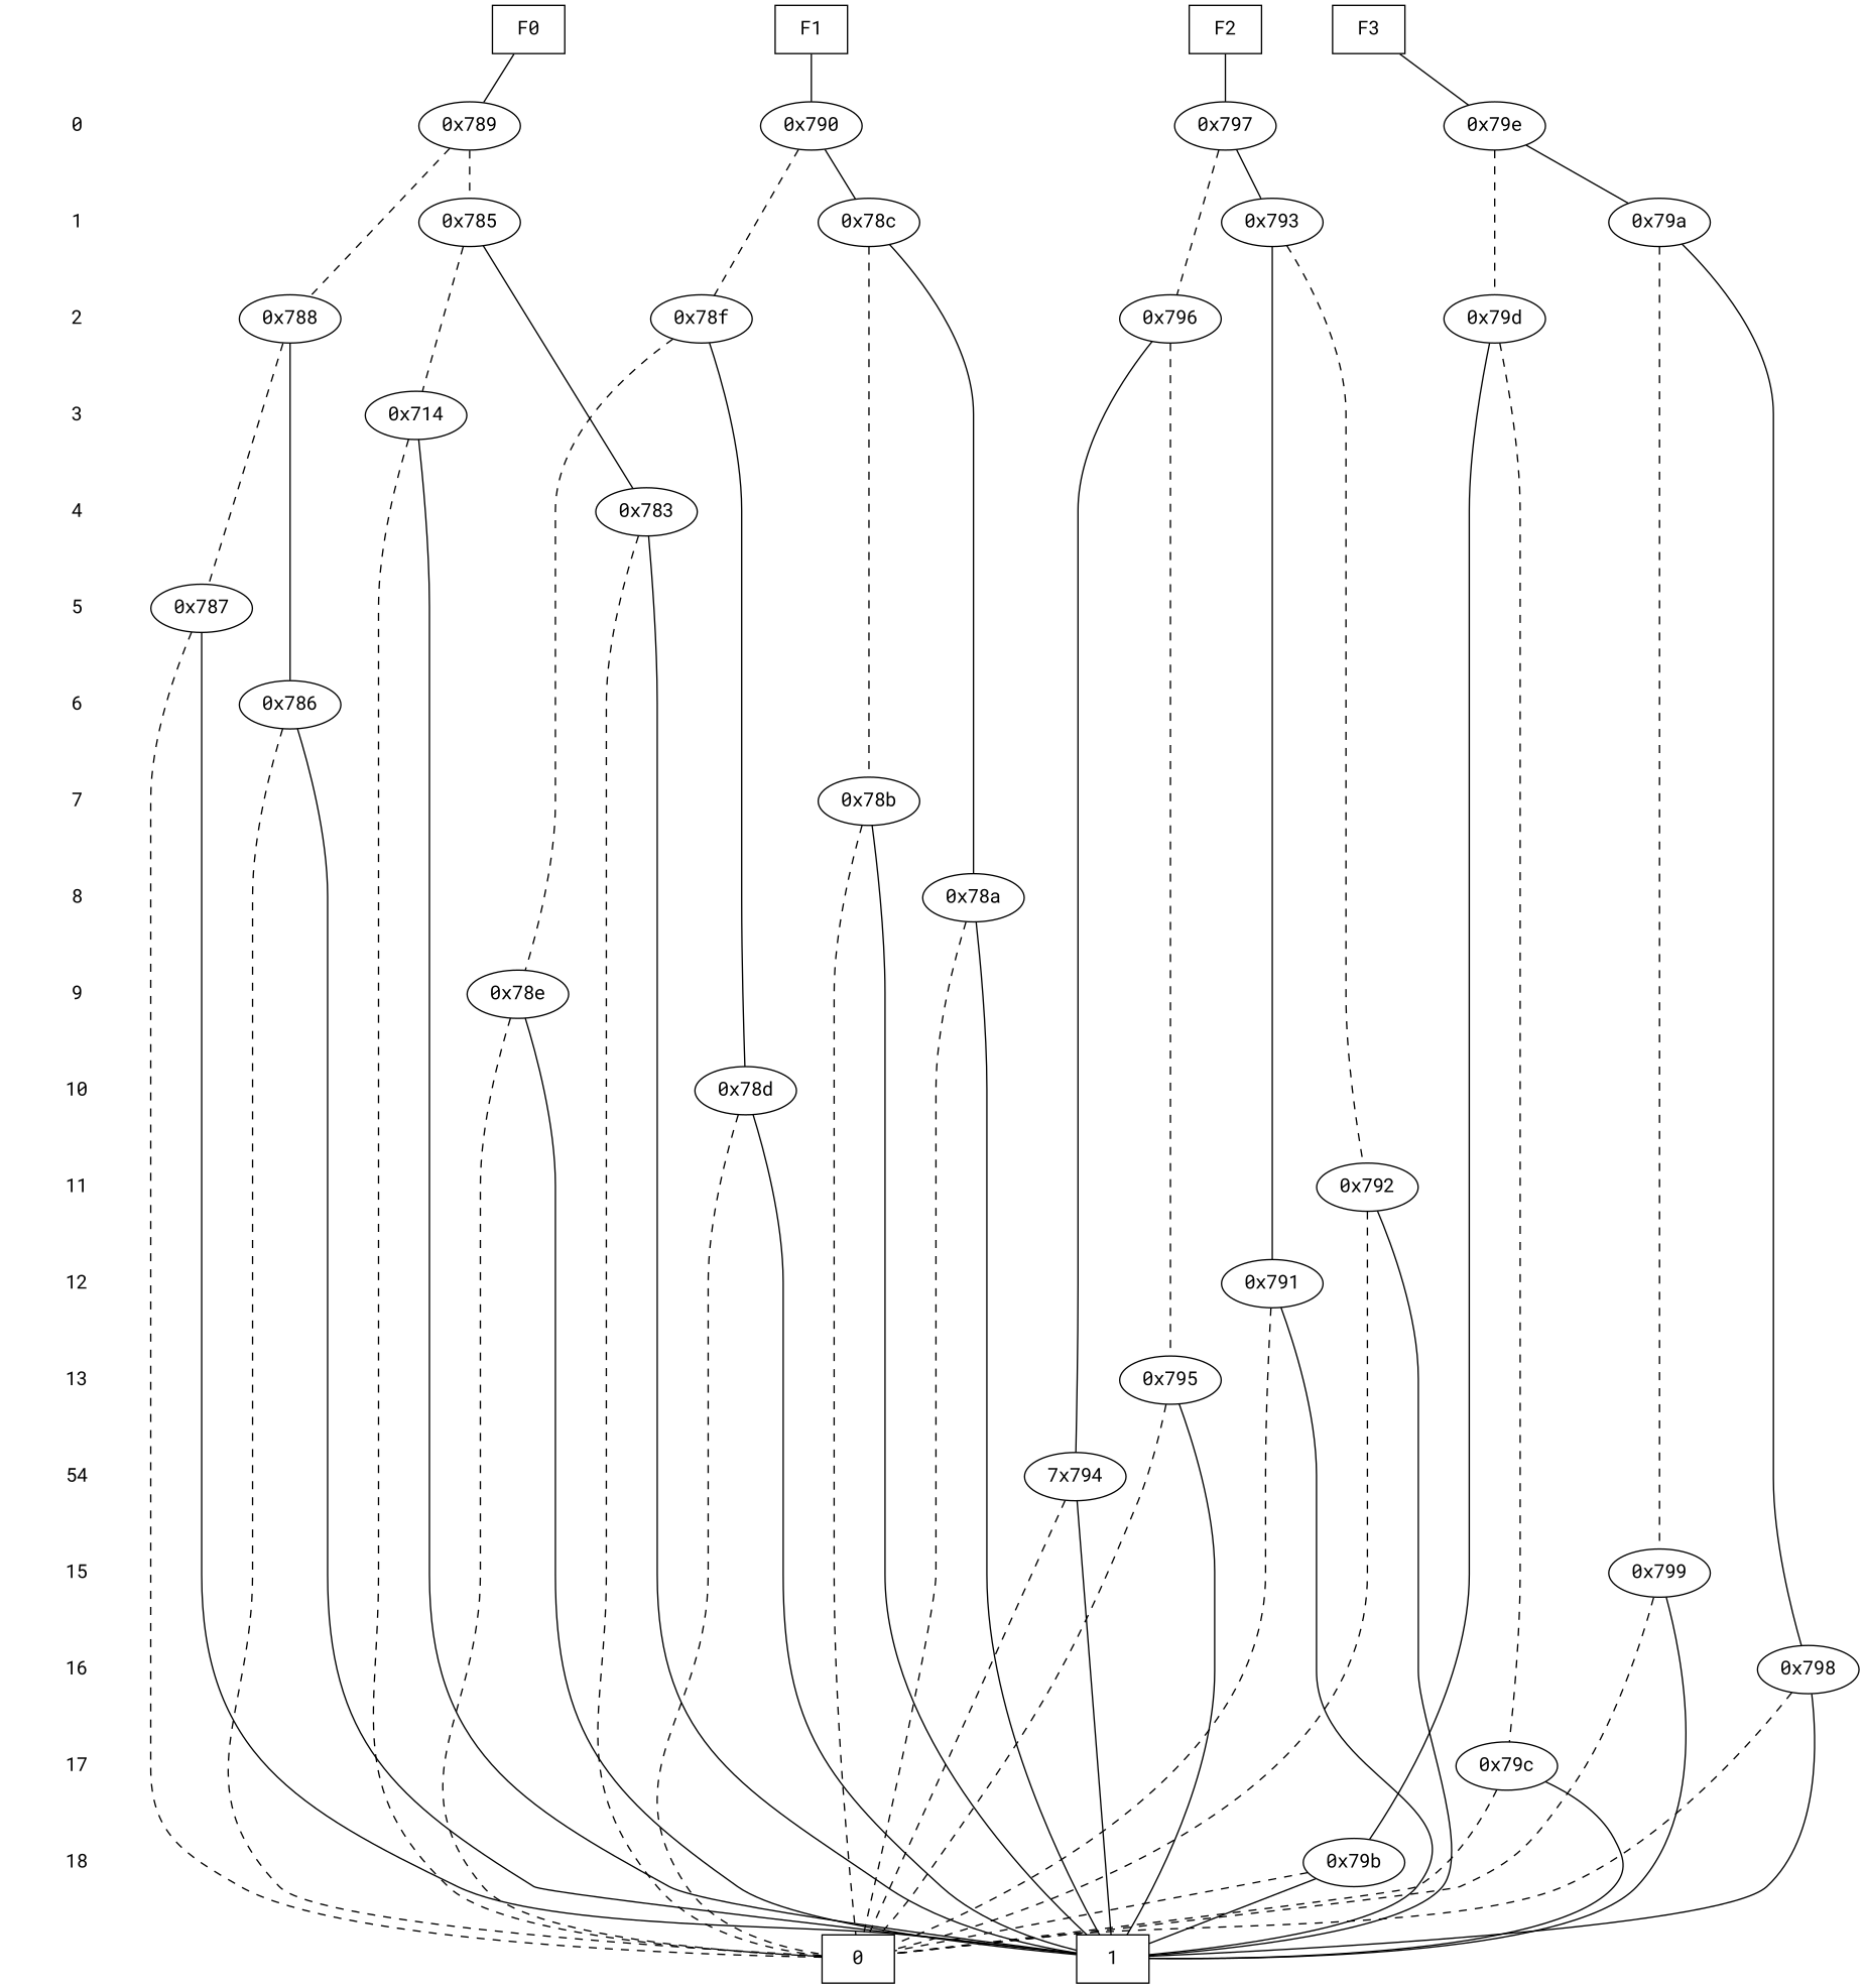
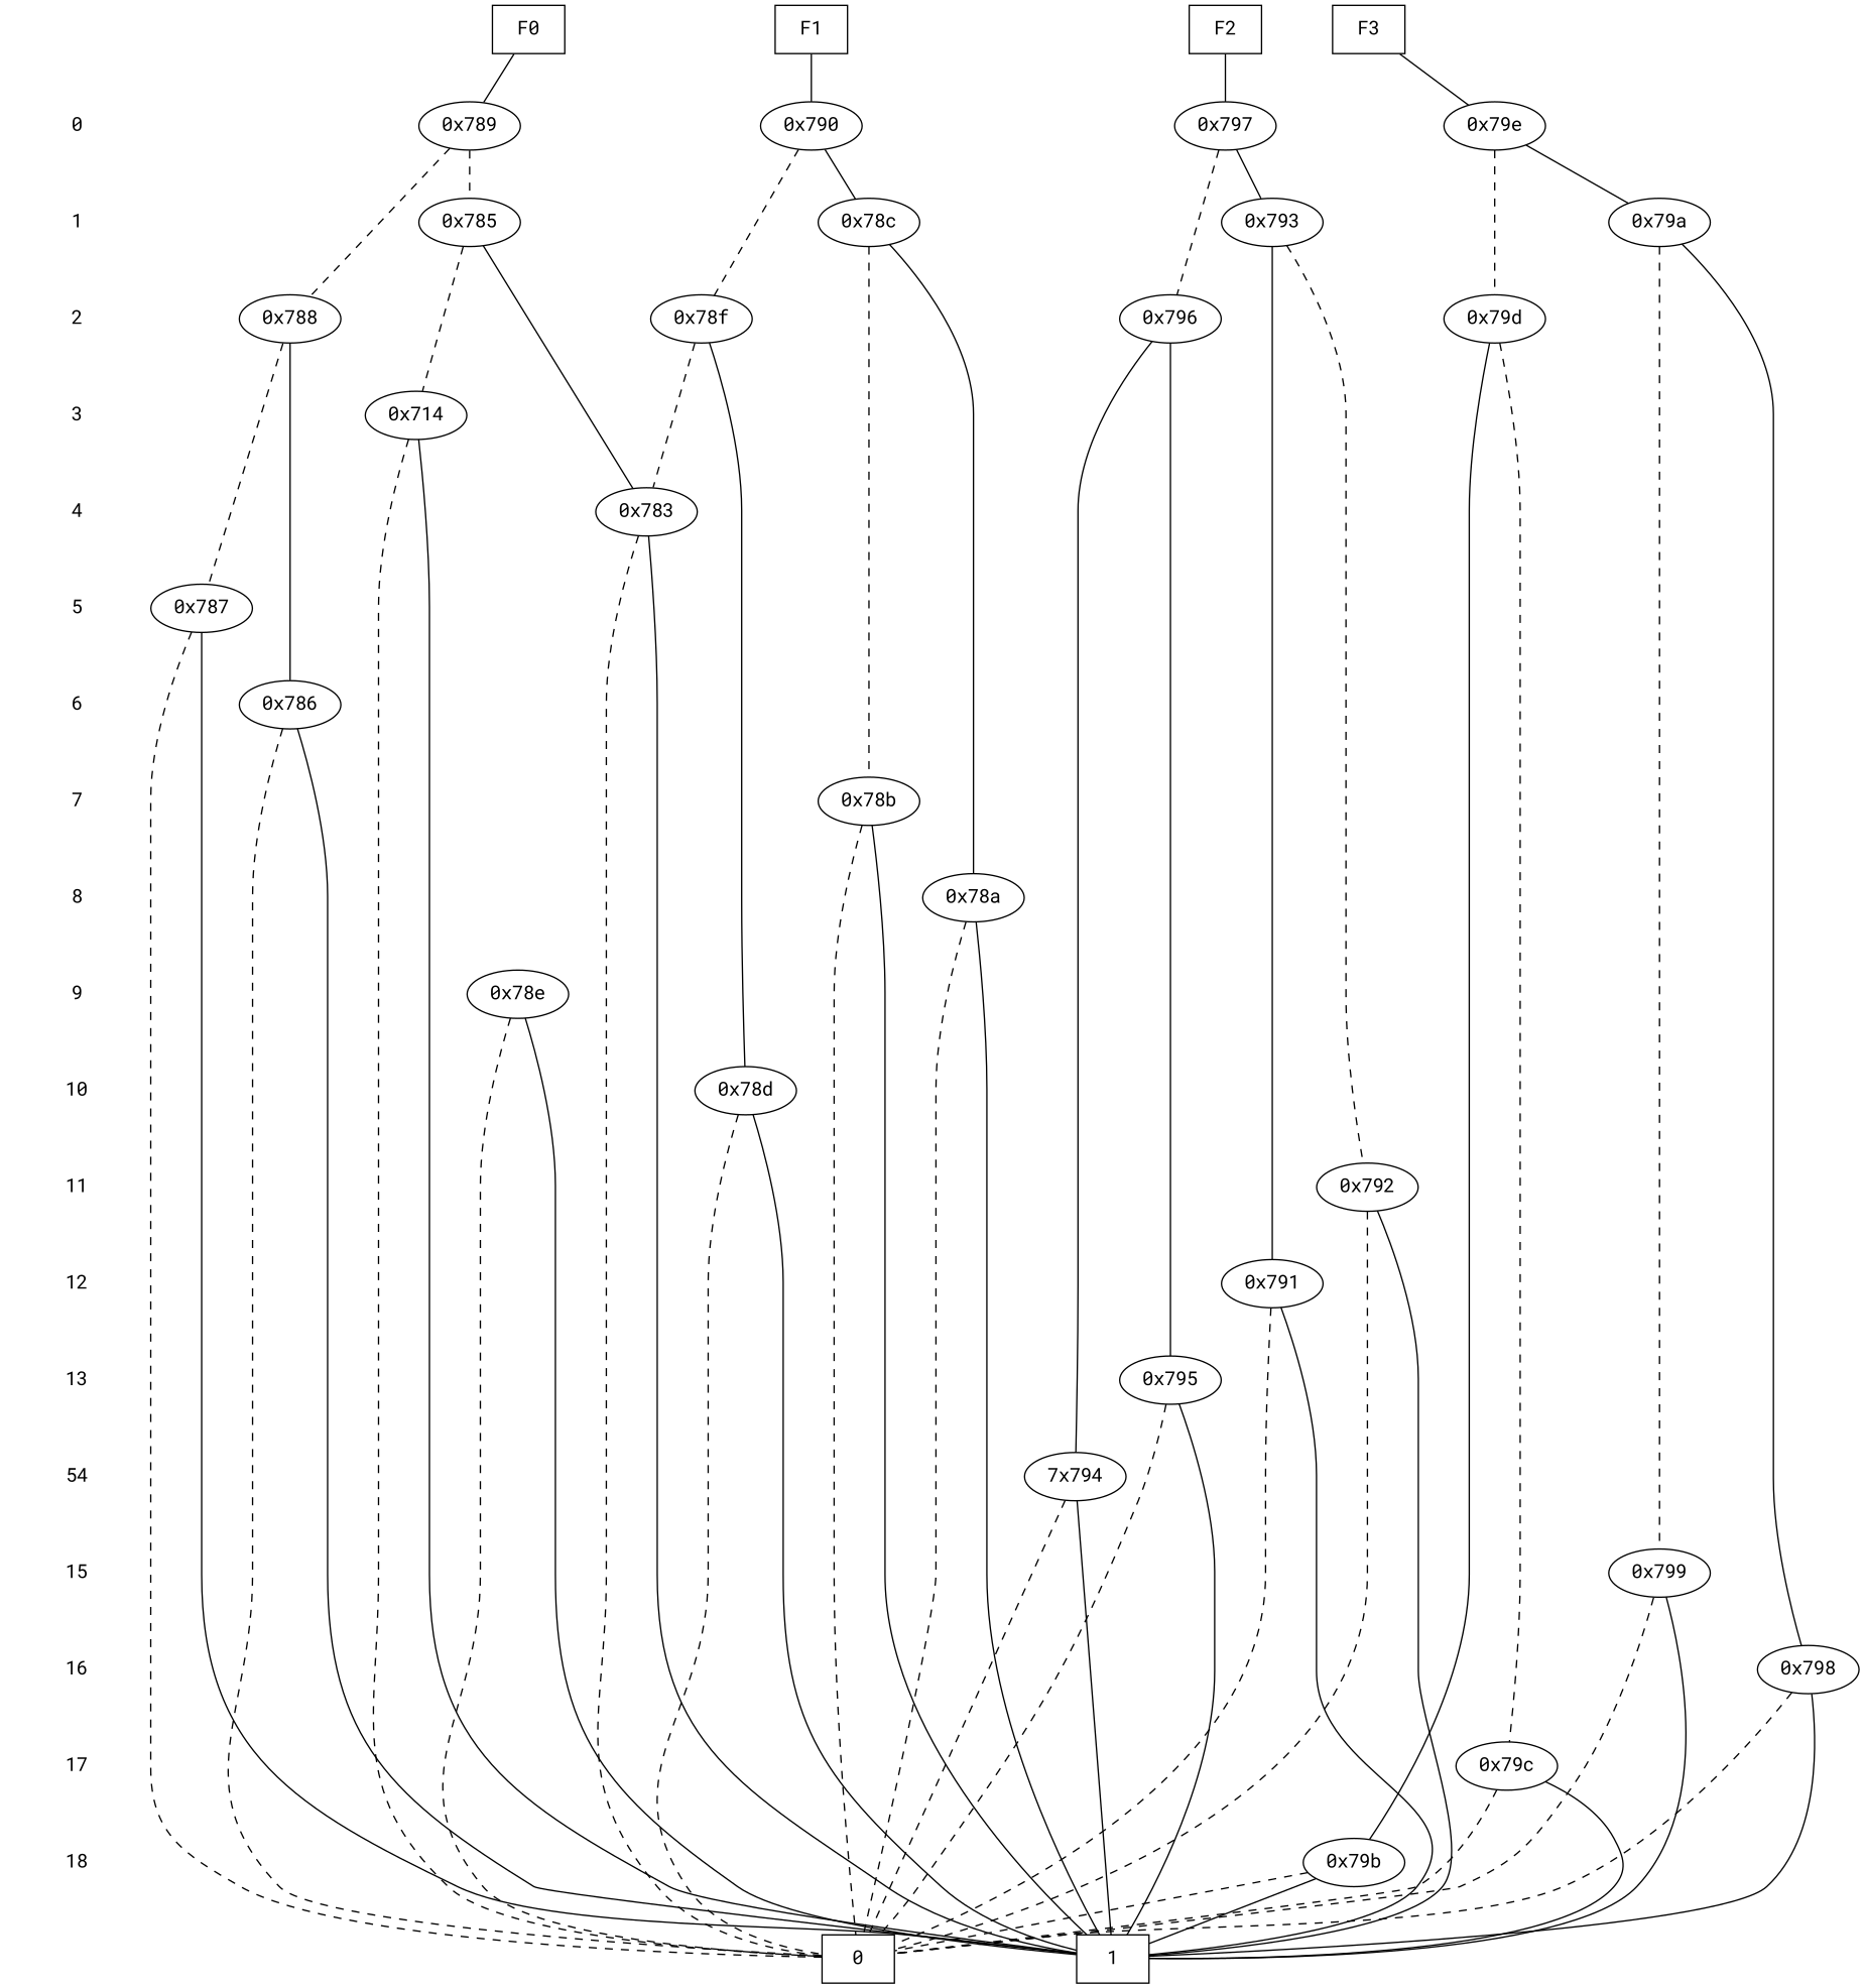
  digraph {
    fontname="Roboto Mono"
    node [fontname="Roboto Mono"]
    edge [dir=none fontname="Roboto Mono" style=dashed]
    "CONST NODES" [shape=plaintext style=invis]
    " 0 " [shape=plaintext]
    " 1 " [shape=plaintext]
    " 2 " [shape=plaintext]
    " 3 " [shape=plaintext]
    " 4 " [shape=plaintext]
    " 5 " [shape=plaintext]
    " 6 " [shape=plaintext]
    " 7 " [shape=plaintext]
    " 8 " [shape=plaintext]
    " 9 " [shape=plaintext]
    " 10 " [shape=plaintext]
    " 11 " [shape=plaintext]
    " 12 " [shape=plaintext]
    " 13 " [shape=plaintext]
    n16 [label=54 shape=plaintext]
    " 15 " [shape=plaintext]
    " 16 " [shape=plaintext]
    " 17 " [shape=plaintext]
    " 18 " [shape=plaintext]
    F0 [shape=box]
    F1 [shape=box]
    F2 [shape=box]
    F3 [shape=box]
    "0x789"
    "0x79e"
    "0x797"
    "0x790"
    "0x79a"
    "0x793"
    "0x78c"
    "0x785"
    "0x78f"
    "0x788"
    "0x79d"
    "0x796"
    n37 [label="0x714"]
    "0x783"
    "0x787"
    "0x786"
    "0x78b"
    "0x78a"
    "0x78e"
    "0x78d"
    "0x792"
    "0x791"
    "0x795"
    n48 [label="7x794"]
    "0x799"
    "0x798"
    "0x79c"
    "0x79b"
    n53 [label=0 shape=box]
    n54 [label=1 shape=box]
    subgraph sub_1 {
      "CONST NODES"
      " 0 "
      " 1 "
      " 2 "
      " 3 "
      " 4 "
      " 5 "
      " 6 "
      " 7 "
      " 8 "
      " 9 "
      " 10 "
      " 11 "
      " 12 "
      " 13 "
      n16
      " 15 "
      " 16 "
      " 17 "
      " 18 "
    }
    subgraph sub_2 {
      rank=same
      F0
      F1
      F2
      F3
    }
    subgraph sub_3 {
      rank=same
      " 0 "
      "0x789"
      "0x79e"
      "0x797"
      "0x790"
    }
    subgraph sub_4 {
      rank=same
      " 1 "
      "0x79a"
      "0x793"
      "0x78c"
      "0x785"
    }
    subgraph sub_5 {
      rank=same
      " 2 "
      "0x78f"
      "0x788"
      "0x79d"
      "0x796"
    }
    subgraph sub_6 {
      rank=same
      " 3 "
      n37
    }
    subgraph sub_7 {
      rank=same
      " 4 "
      "0x783"
    }
    subgraph sub_8 {
      rank=same
      " 5 "
      "0x787"
    }
    subgraph sub_9 {
      rank=same
      " 6 "
      "0x786"
    }
    subgraph sub_10 {
      rank=same
      " 7 "
      "0x78b"
    }
    subgraph sub_11 {
      rank=same
      " 8 "
      "0x78a"
    }
    subgraph sub_12 {
      rank=same
      " 9 "
      "0x78e"
    }
    subgraph sub_13 {
      rank=same
      " 10 "
      "0x78d"
    }
    subgraph sub_14 {
      rank=same
      " 11 "
      "0x792"
    }
    subgraph sub_15 {
      rank=same
      " 12 "
      "0x791"
    }
    subgraph sub_16 {
      rank=same
      " 13 "
      "0x795"
    }
    subgraph sub_17 {
      rank=same
      n16
      n48
    }
    subgraph sub_18 {
      rank=same
      " 15 "
      "0x799"
    }
    subgraph sub_19 {
      rank=same
      " 16 "
      "0x798"
    }
    subgraph sub_20 {
      rank=same
      " 17 "
      "0x79c"
    }
    subgraph sub_21 {
      rank=same
      " 18 "
      "0x79b"
    }
    subgraph sub_22 {
      rank=same
      "CONST NODES"
      subgraph sub_23 {
        rank=same
        n53
        n54
      }
    }
    " 0 " -> " 1 " [style=invis]
    " 1 " -> " 2 " [style=invis]
    " 2 " -> " 3 " [style=invis]
    " 3 " -> " 4 " [style=invis]
    " 4 " -> " 5 " [style=invis]
    " 5 " -> " 6 " [style=invis]
    " 6 " -> " 7 " [style=invis]
    " 7 " -> " 8 " [style=invis]
    " 8 " -> " 9 " [style=invis]
    " 9 " -> " 10 " [style=invis]
    " 10 " -> " 11 " [style=invis]
    " 11 " -> " 12 " [style=invis]
    " 12 " -> " 13 " [style=invis]
    " 13 " -> n16 [style=invis]
    n16 -> " 15 " [style=invis]
    " 15 " -> " 16 " [style=invis]
    " 16 " -> " 17 " [style=invis]
    " 17 " -> " 18 " [style=invis]
    " 18 " -> "CONST NODES" [style=invis]
    F0 -> F1 [style=invis]
    F0 -> "0x789" [style=solid]
    F1 -> F2 [style=invis]
    F1 -> "0x790" [style=solid]
    F2 -> F3 [style=invis]
    F2 -> "0x797" [style=solid]
    F3 -> "0x79e" [style=solid]
    "0x789" -> "0x785"
    "0x789" -> "0x788"
    "0x79e" -> "0x79a" [style=""]
    "0x79e" -> "0x79d"
    "0x797" -> "0x793" [style=""]
    "0x797" -> "0x796"
    "0x790" -> "0x78c" [style=""]
    "0x790" -> "0x78f"
    "0x79a" -> "0x799"
    "0x79a" -> "0x798" [style=""]
    "0x793" -> "0x792"
    "0x793" -> "0x791" [style=""]
    "0x78c" -> "0x78b"
    "0x78c" -> "0x78a" [style=""]
    "0x785" -> n37
    "0x785" -> "0x783" [style=""]
-   "0x78f" -> "0x78e"
+   "0x78f" -> "0x783"
    "0x78f" -> "0x78d" [style=""]
    "0x788" -> "0x787"
    "0x788" -> "0x786" [style=""]
    "0x79d" -> "0x79c"
    "0x79d" -> "0x79b" [style=""]
-   "0x796" -> "0x795"
+   "0x796" -> "0x795" [style=solid]
    "0x796" -> n48 [style=""]
    n37 -> n53
    n37 -> n54 [style=""]
    "0x783" -> n53
    "0x783" -> n54 [style=""]
    "0x787" -> n53
    "0x787" -> n54 [style=""]
    "0x786" -> n53
    "0x786" -> n54 [style=""]
    "0x78b" -> n53
    "0x78b" -> n54 [style=""]
    "0x78a" -> n53
    "0x78a" -> n54 [style=""]
    "0x78e" -> n53
    "0x78e" -> n54 [style=""]
    "0x78d" -> n53
    "0x78d" -> n54 [style=""]
    "0x792" -> n53
    "0x792" -> n54 [style=""]
    "0x791" -> n53
    "0x791" -> n54 [style=""]
    "0x795" -> n53
    "0x795" -> n54 [style=""]
    n48 -> n53
    n48 -> n54 [style=""]
    "0x799" -> n53
    "0x799" -> n54 [style=""]
    "0x798" -> n53
    "0x798" -> n54 [style=""]
    "0x79c" -> n53
    "0x79c" -> n54 [style=""]
    "0x79b" -> n53
    "0x79b" -> n54 [style=""]
  }
